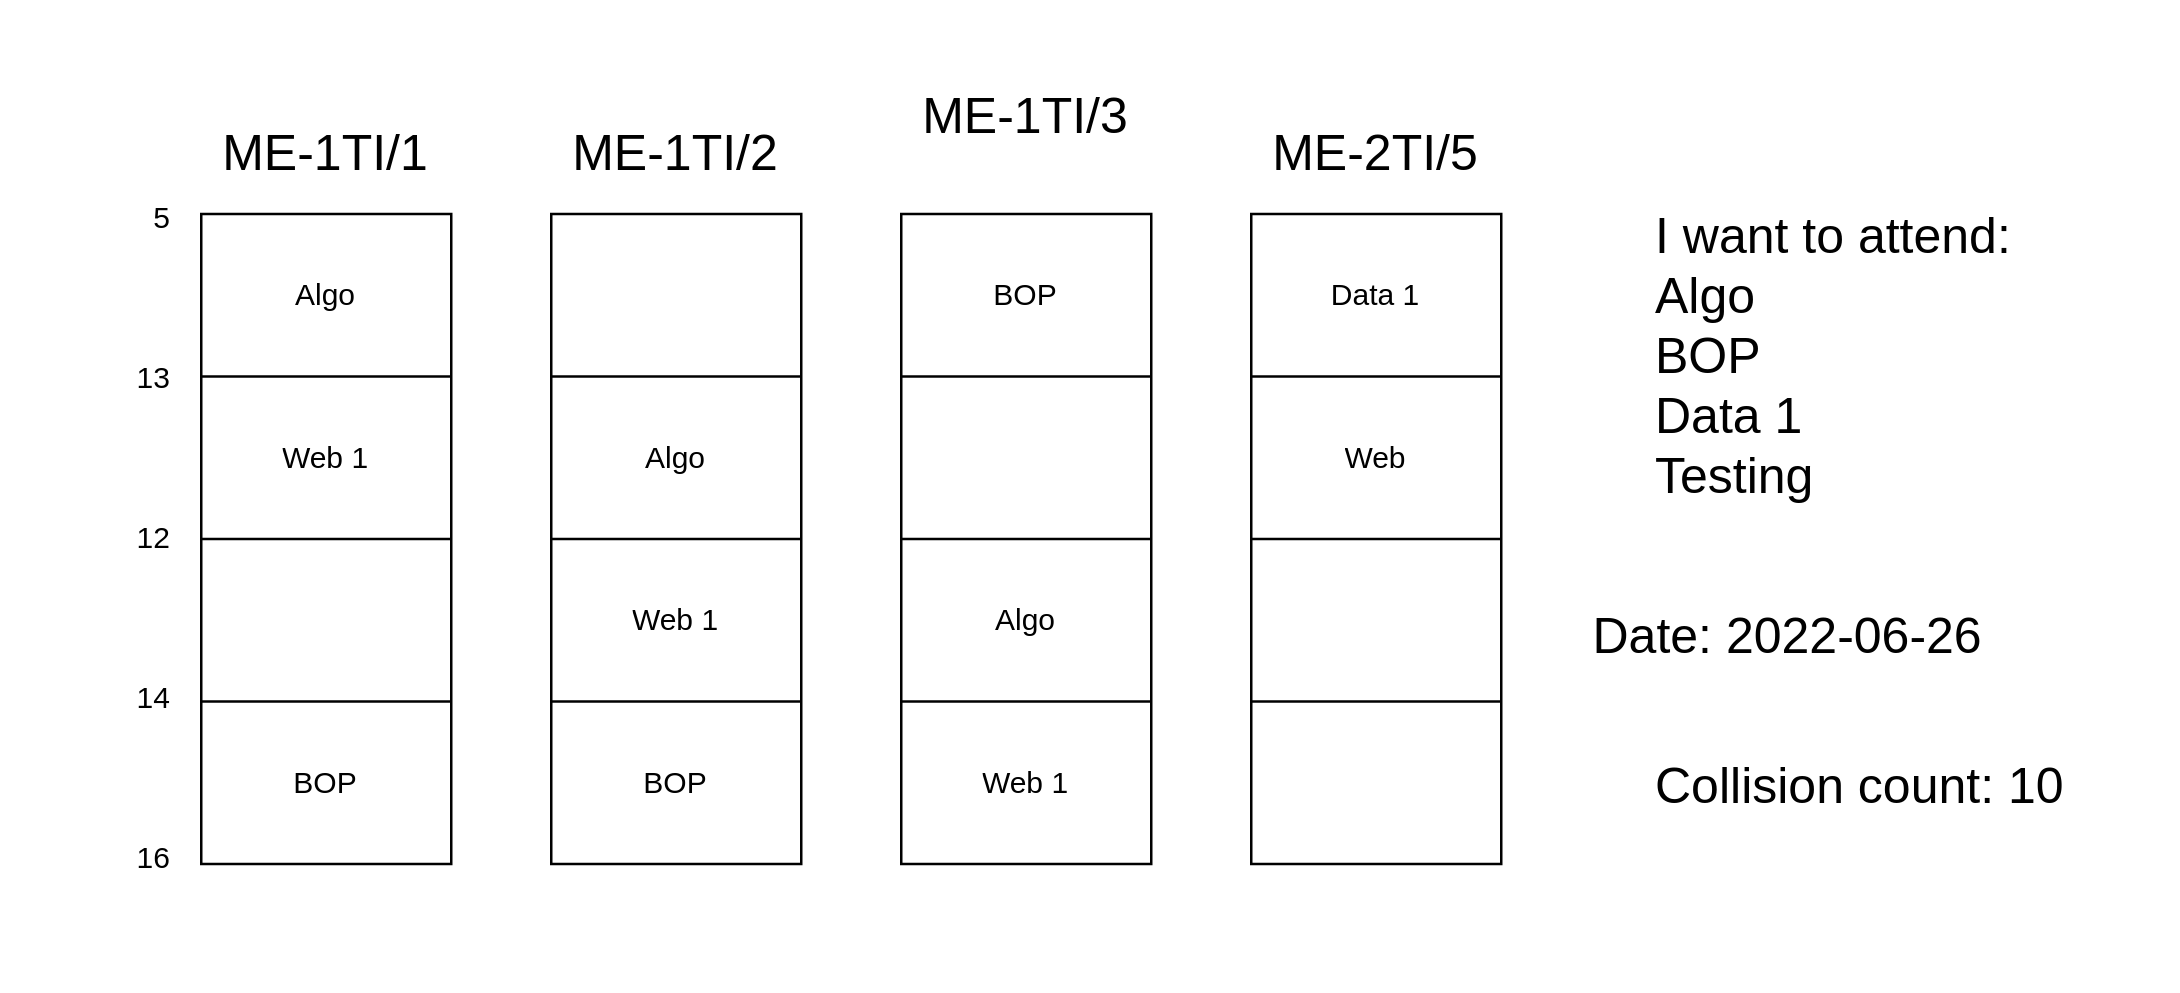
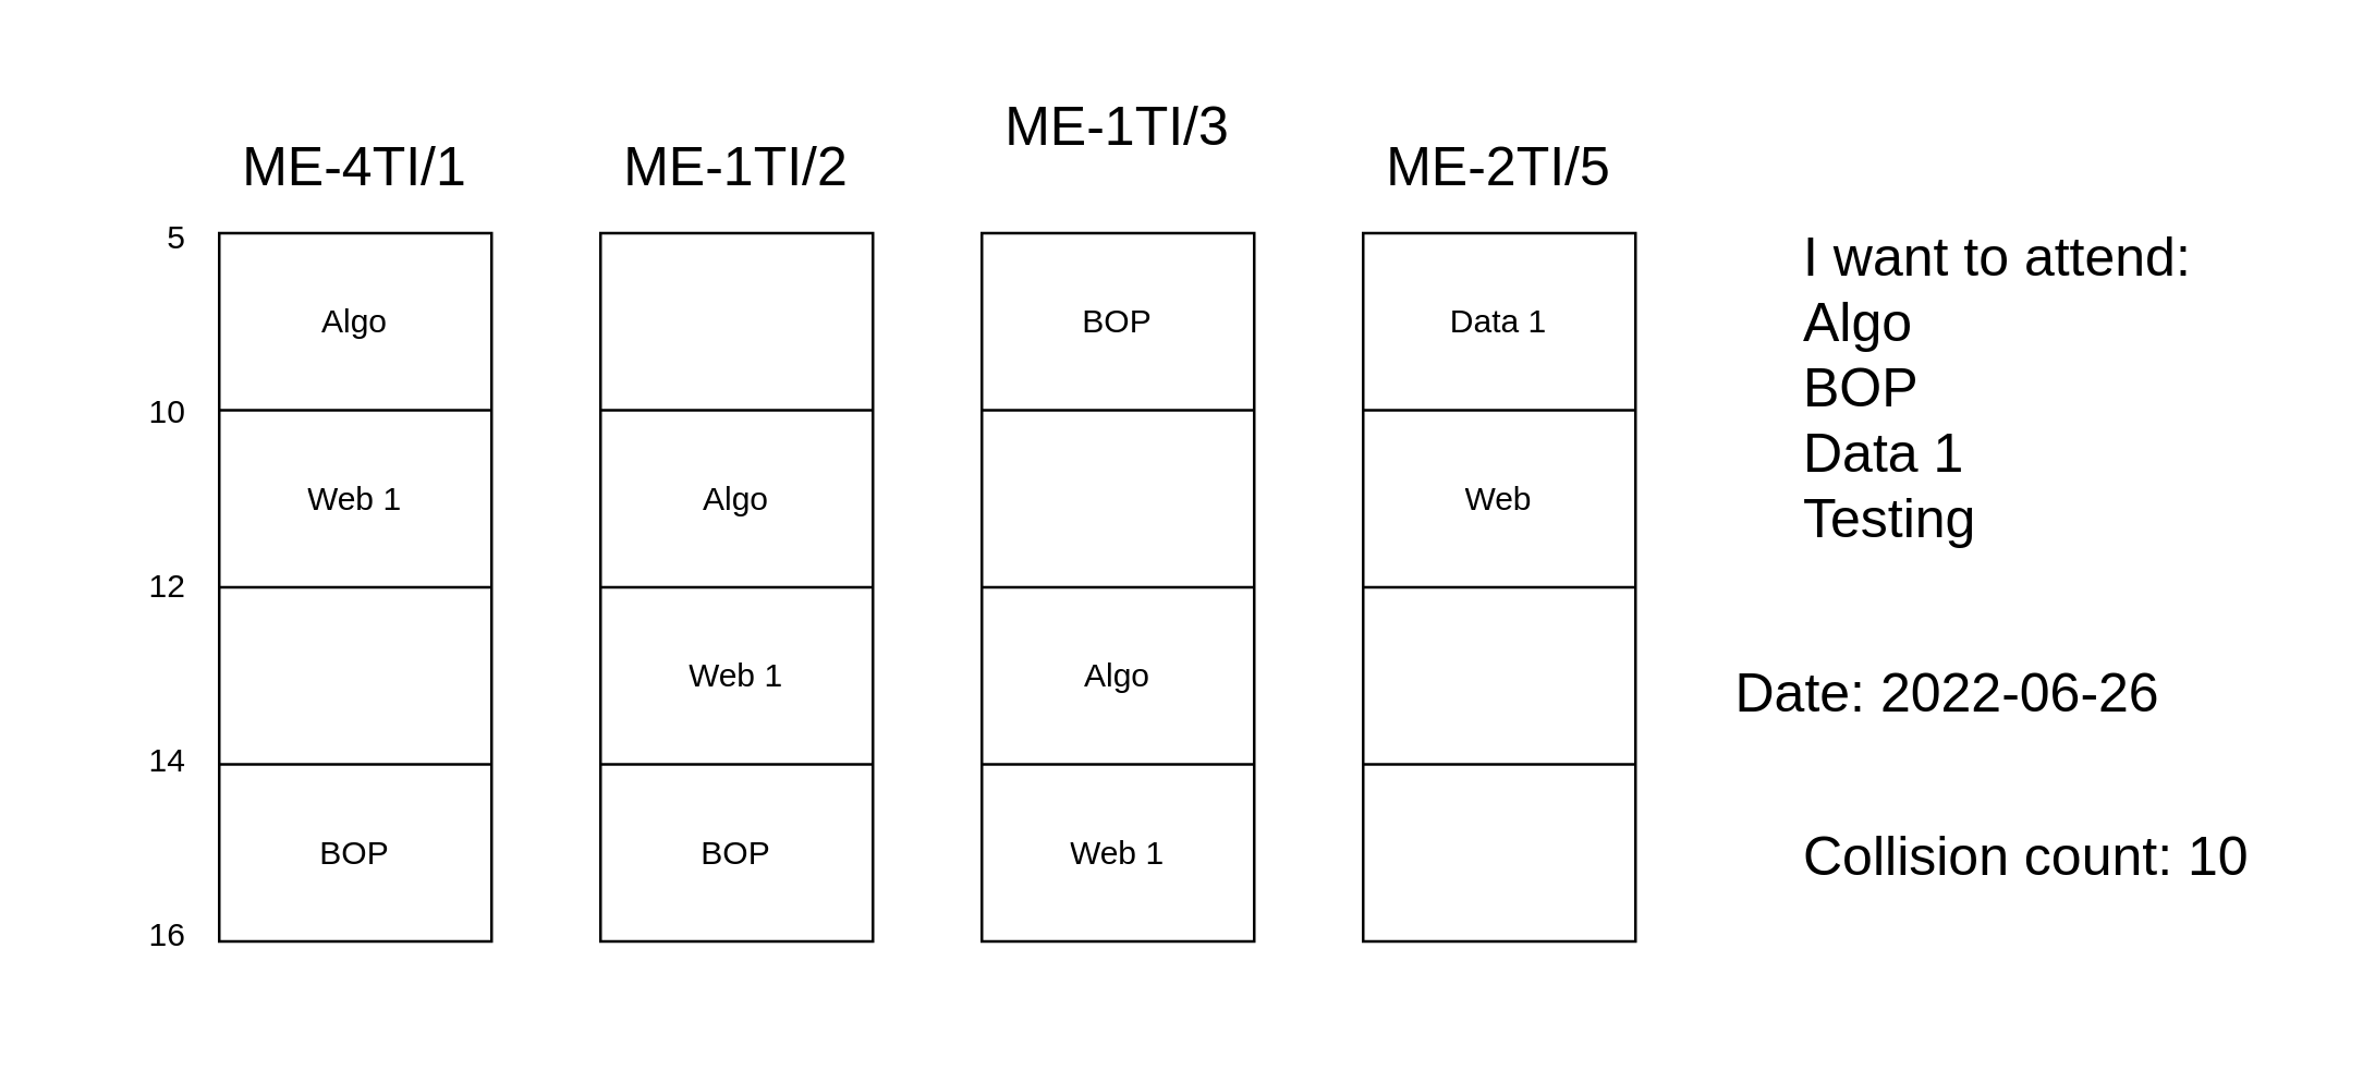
  <mxCell id="0" />
  <mxCell id="1" parent="0" />
  <mxCell id="2" value="" style="shape=table;html=1;whiteSpace=wrap;startSize=0;container=1;collapsible=0;childLayout=tableLayout;strokeWidth=0;fillColor=none;align=right;strokeColor=none;" parent="1" vertex="1"><mxGeometry y="55" width="60" height="320" as="geometry" x="20" /></mxCell>
  <mxCell id="3" style="shape=tableRow;horizontal=0;startSize=0;swimlaneHead=0;swimlaneBody=0;top=0;left=0;bottom=0;right=0;collapsible=0;dropTarget=0;fillColor=none;points=[[0,0.5],[1,0.5]];portConstraint=eastwest;" parent="2" vertex="1"><mxGeometry width="60" height="64" as="geometry" /></mxCell>
  <mxCell id="4" value="5" style="shape=partialRectangle;html=1;whiteSpace=wrap;connectable=0;fillColor=none;top=0;left=0;bottom=0;right=0;overflow=hidden;align=right;spacingRight=10;" parent="3" vertex="1"><mxGeometry width="60" height="64" as="geometry"><mxRectangle width="60" height="64" as="alternateBounds" /></mxGeometry></mxCell>
  <mxCell id="5" value="" style="shape=tableRow;horizontal=0;startSize=0;swimlaneHead=0;swimlaneBody=0;top=0;left=0;bottom=0;right=0;collapsible=0;dropTarget=0;fillColor=none;points=[[0,0.5],[1,0.5]];portConstraint=eastwest;" parent="2" vertex="1"><mxGeometry y="64" width="60" height="64" as="geometry" /></mxCell>
- <mxCell id="6" value="13" style="shape=partialRectangle;html=1;whiteSpace=wrap;connectable=0;fillColor=none;top=0;left=0;bottom=0;right=0;overflow=hidden;spacingRight=10;align=right;" parent="5" vertex="1"><mxGeometry width="60" height="64" as="geometry"><mxRectangle width="60" height="64" as="alternateBounds" /></mxGeometry></mxCell>
+ <mxCell id="6" value="10" style="shape=partialRectangle;html=1;whiteSpace=wrap;connectable=0;fillColor=none;top=0;left=0;bottom=0;right=0;overflow=hidden;spacingRight=10;align=right;" parent="5" vertex="1"><mxGeometry width="60" height="64" as="geometry"><mxRectangle width="60" height="64" as="alternateBounds" /></mxGeometry></mxCell>
  <mxCell id="7" value="" style="shape=tableRow;horizontal=0;startSize=0;swimlaneHead=0;swimlaneBody=0;top=0;left=0;bottom=0;right=0;collapsible=0;dropTarget=0;fillColor=none;points=[[0,0.5],[1,0.5]];portConstraint=eastwest;" parent="2" vertex="1"><mxGeometry y="128" width="60" height="64" as="geometry" /></mxCell>
  <mxCell id="8" value="12" style="shape=partialRectangle;html=1;whiteSpace=wrap;connectable=0;fillColor=none;top=0;left=0;bottom=0;right=0;overflow=hidden;spacingRight=10;align=right;" parent="7" vertex="1"><mxGeometry width="60" height="64" as="geometry"><mxRectangle width="60" height="64" as="alternateBounds" /></mxGeometry></mxCell>
  <mxCell id="9" value="" style="shape=tableRow;horizontal=0;startSize=0;swimlaneHead=0;swimlaneBody=0;top=0;left=0;bottom=0;right=0;collapsible=0;dropTarget=0;fillColor=none;points=[[0,0.5],[1,0.5]];portConstraint=eastwest;" parent="2" vertex="1"><mxGeometry y="192" width="60" height="64" as="geometry" /></mxCell>
  <mxCell id="10" value="14" style="shape=partialRectangle;html=1;whiteSpace=wrap;connectable=0;fillColor=none;top=0;left=0;bottom=0;right=0;overflow=hidden;spacingRight=10;align=right;" parent="9" vertex="1"><mxGeometry width="60" height="64" as="geometry"><mxRectangle width="60" height="64" as="alternateBounds" /></mxGeometry></mxCell>
  <mxCell id="11" style="shape=tableRow;horizontal=0;startSize=0;swimlaneHead=0;swimlaneBody=0;top=0;left=0;bottom=0;right=0;collapsible=0;dropTarget=0;fillColor=none;points=[[0,0.5],[1,0.5]];portConstraint=eastwest;" parent="2" vertex="1"><mxGeometry y="256" width="60" height="64" as="geometry" /></mxCell>
  <mxCell id="12" value="16" style="shape=partialRectangle;html=1;whiteSpace=wrap;connectable=0;fillColor=none;top=0;left=0;bottom=0;right=0;overflow=hidden;spacingRight=10;align=right;" parent="11" vertex="1"><mxGeometry width="60" height="64" as="geometry"><mxRectangle width="60" height="64" as="alternateBounds" /></mxGeometry></mxCell>
  <mxCell id="13" value="" style="shape=table;html=1;whiteSpace=wrap;startSize=0;container=1;collapsible=0;childLayout=tableLayout;" parent="1" vertex="1"><mxGeometry x="80" y="85" width="100" height="260" as="geometry" /></mxCell>
  <mxCell id="14" value="" style="shape=tableRow;horizontal=0;startSize=0;swimlaneHead=0;swimlaneBody=0;top=0;left=0;bottom=0;right=0;collapsible=0;dropTarget=0;fillColor=none;points=[[0,0.5],[1,0.5]];portConstraint=eastwest;" parent="13" vertex="1"><mxGeometry width="100" height="65" as="geometry" /></mxCell>
  <mxCell id="15" value="Algo" style="shape=partialRectangle;html=1;whiteSpace=wrap;connectable=0;fillColor=none;top=0;left=0;bottom=0;right=0;overflow=hidden;" parent="14" vertex="1"><mxGeometry width="100" height="65" as="geometry"><mxRectangle width="100" height="65" as="alternateBounds" /></mxGeometry></mxCell>
  <mxCell id="16" value="" style="shape=tableRow;horizontal=0;startSize=0;swimlaneHead=0;swimlaneBody=0;top=0;left=0;bottom=0;right=0;collapsible=0;dropTarget=0;fillColor=none;points=[[0,0.5],[1,0.5]];portConstraint=eastwest;" parent="13" vertex="1"><mxGeometry y="65" width="100" height="65" as="geometry" /></mxCell>
  <mxCell id="17" value="Web 1" style="shape=partialRectangle;html=1;whiteSpace=wrap;connectable=0;fillColor=none;top=0;left=0;bottom=0;right=0;overflow=hidden;" parent="16" vertex="1"><mxGeometry width="100" height="65" as="geometry"><mxRectangle width="100" height="65" as="alternateBounds" /></mxGeometry></mxCell>
  <mxCell id="18" value="" style="shape=tableRow;horizontal=0;startSize=0;swimlaneHead=0;swimlaneBody=0;top=0;left=0;bottom=0;right=0;collapsible=0;dropTarget=0;fillColor=none;points=[[0,0.5],[1,0.5]];portConstraint=eastwest;" parent="13" vertex="1"><mxGeometry y="130" width="100" height="65" as="geometry" /></mxCell>
  <mxCell id="19" value="" style="shape=partialRectangle;html=1;whiteSpace=wrap;connectable=0;fillColor=none;top=0;left=0;bottom=0;right=0;overflow=hidden;" parent="18" vertex="1"><mxGeometry width="100" height="65" as="geometry"><mxRectangle width="100" height="65" as="alternateBounds" /></mxGeometry></mxCell>
  <mxCell id="20" style="shape=tableRow;horizontal=0;startSize=0;swimlaneHead=0;swimlaneBody=0;top=0;left=0;bottom=0;right=0;collapsible=0;dropTarget=0;fillColor=none;points=[[0,0.5],[1,0.5]];portConstraint=eastwest;" parent="13" vertex="1"><mxGeometry y="195" width="100" height="65" as="geometry" /></mxCell>
  <mxCell id="21" value="BOP" style="shape=partialRectangle;html=1;whiteSpace=wrap;connectable=0;fillColor=none;top=0;left=0;bottom=0;right=0;overflow=hidden;" parent="20" vertex="1"><mxGeometry width="100" height="65" as="geometry"><mxRectangle width="100" height="65" as="alternateBounds" /></mxGeometry></mxCell>
- <mxCell id="22" value="&lt;font style=&quot;font-size: 20px;&quot;&gt;ME-1TI/1&lt;/font&gt;" style="text;html=1;strokeColor=none;fillColor=none;align=center;verticalAlign=middle;whiteSpace=wrap;rounded=0;fontFamily=Helvetica;fontSize=12;fontColor=default;" parent="1" vertex="1"><mxGeometry x="80" y="35" width="100" height="50" as="geometry" /></mxCell>
+ <mxCell id="22" value="&lt;font style=&quot;font-size: 20px;&quot;&gt;ME-4TI/1&lt;/font&gt;" style="text;html=1;strokeColor=none;fillColor=none;align=center;verticalAlign=middle;whiteSpace=wrap;rounded=0;fontFamily=Helvetica;fontSize=12;fontColor=default;" parent="1" vertex="1"><mxGeometry x="80" y="35" width="100" height="50" as="geometry" /></mxCell>
  <mxCell id="23" value="" style="shape=table;html=1;whiteSpace=wrap;startSize=0;container=1;collapsible=0;childLayout=tableLayout;" parent="1" vertex="1"><mxGeometry x="220" y="85" width="100" height="260" as="geometry" /></mxCell>
  <mxCell id="24" value="" style="shape=tableRow;horizontal=0;startSize=0;swimlaneHead=0;swimlaneBody=0;top=0;left=0;bottom=0;right=0;collapsible=0;dropTarget=0;fillColor=none;points=[[0,0.5],[1,0.5]];portConstraint=eastwest;" parent="23" vertex="1"><mxGeometry width="100" height="65" as="geometry" /></mxCell>
  <mxCell id="25" value="" style="shape=partialRectangle;html=1;whiteSpace=wrap;connectable=0;fillColor=none;top=0;left=0;bottom=0;right=0;overflow=hidden;" parent="24" vertex="1"><mxGeometry width="100" height="65" as="geometry"><mxRectangle width="100" height="65" as="alternateBounds" /></mxGeometry></mxCell>
  <mxCell id="26" value="" style="shape=tableRow;horizontal=0;startSize=0;swimlaneHead=0;swimlaneBody=0;top=0;left=0;bottom=0;right=0;collapsible=0;dropTarget=0;fillColor=none;points=[[0,0.5],[1,0.5]];portConstraint=eastwest;" parent="23" vertex="1"><mxGeometry y="65" width="100" height="65" as="geometry" /></mxCell>
  <mxCell id="27" value="Algo" style="shape=partialRectangle;html=1;whiteSpace=wrap;connectable=0;fillColor=none;top=0;left=0;bottom=0;right=0;overflow=hidden;" parent="26" vertex="1"><mxGeometry width="100" height="65" as="geometry"><mxRectangle width="100" height="65" as="alternateBounds" /></mxGeometry></mxCell>
  <mxCell id="28" value="" style="shape=tableRow;horizontal=0;startSize=0;swimlaneHead=0;swimlaneBody=0;top=0;left=0;bottom=0;right=0;collapsible=0;dropTarget=0;fillColor=none;points=[[0,0.5],[1,0.5]];portConstraint=eastwest;" parent="23" vertex="1"><mxGeometry y="130" width="100" height="65" as="geometry" /></mxCell>
  <mxCell id="29" value="Web 1" style="shape=partialRectangle;html=1;whiteSpace=wrap;connectable=0;fillColor=none;top=0;left=0;bottom=0;right=0;overflow=hidden;" parent="28" vertex="1"><mxGeometry width="100" height="65" as="geometry"><mxRectangle width="100" height="65" as="alternateBounds" /></mxGeometry></mxCell>
  <mxCell id="30" style="shape=tableRow;horizontal=0;startSize=0;swimlaneHead=0;swimlaneBody=0;top=0;left=0;bottom=0;right=0;collapsible=0;dropTarget=0;fillColor=none;points=[[0,0.5],[1,0.5]];portConstraint=eastwest;" parent="23" vertex="1"><mxGeometry y="195" width="100" height="65" as="geometry" /></mxCell>
  <mxCell id="31" value="BOP" style="shape=partialRectangle;html=1;whiteSpace=wrap;connectable=0;fillColor=none;top=0;left=0;bottom=0;right=0;overflow=hidden;" parent="30" vertex="1"><mxGeometry width="100" height="65" as="geometry"><mxRectangle width="100" height="65" as="alternateBounds" /></mxGeometry></mxCell>
  <mxCell id="32" value="&lt;font style=&quot;font-size: 20px;&quot;&gt;ME-1TI/2&lt;/font&gt;" style="text;html=1;strokeColor=none;fillColor=none;align=center;verticalAlign=middle;whiteSpace=wrap;rounded=0;fontFamily=Helvetica;fontSize=12;fontColor=default;" parent="1" vertex="1"><mxGeometry x="220" y="35" width="100" height="50" as="geometry" /></mxCell>
  <mxCell id="33" value="" style="shape=table;html=1;whiteSpace=wrap;startSize=0;container=1;collapsible=0;childLayout=tableLayout;" parent="1" vertex="1"><mxGeometry x="360" y="85" width="100" height="260" as="geometry" /></mxCell>
  <mxCell id="34" value="" style="shape=tableRow;horizontal=0;startSize=0;swimlaneHead=0;swimlaneBody=0;top=0;left=0;bottom=0;right=0;collapsible=0;dropTarget=0;fillColor=none;points=[[0,0.5],[1,0.5]];portConstraint=eastwest;" parent="33" vertex="1"><mxGeometry width="100" height="65" as="geometry" /></mxCell>
  <mxCell id="35" value="BOP" style="shape=partialRectangle;html=1;whiteSpace=wrap;connectable=0;fillColor=none;top=0;left=0;bottom=0;right=0;overflow=hidden;" parent="34" vertex="1"><mxGeometry width="100" height="65" as="geometry"><mxRectangle width="100" height="65" as="alternateBounds" /></mxGeometry></mxCell>
  <mxCell id="36" value="" style="shape=tableRow;horizontal=0;startSize=0;swimlaneHead=0;swimlaneBody=0;top=0;left=0;bottom=0;right=0;collapsible=0;dropTarget=0;fillColor=none;points=[[0,0.5],[1,0.5]];portConstraint=eastwest;" parent="33" vertex="1"><mxGeometry y="65" width="100" height="65" as="geometry" /></mxCell>
  <mxCell id="37" value="" style="shape=partialRectangle;html=1;whiteSpace=wrap;connectable=0;fillColor=none;top=0;left=0;bottom=0;right=0;overflow=hidden;" parent="36" vertex="1"><mxGeometry width="100" height="65" as="geometry"><mxRectangle width="100" height="65" as="alternateBounds" /></mxGeometry></mxCell>
  <mxCell id="38" value="" style="shape=tableRow;horizontal=0;startSize=0;swimlaneHead=0;swimlaneBody=0;top=0;left=0;bottom=0;right=0;collapsible=0;dropTarget=0;fillColor=none;points=[[0,0.5],[1,0.5]];portConstraint=eastwest;" parent="33" vertex="1"><mxGeometry y="130" width="100" height="65" as="geometry" /></mxCell>
  <mxCell id="39" value="Algo" style="shape=partialRectangle;html=1;whiteSpace=wrap;connectable=0;fillColor=none;top=0;left=0;bottom=0;right=0;overflow=hidden;" parent="38" vertex="1"><mxGeometry width="100" height="65" as="geometry"><mxRectangle width="100" height="65" as="alternateBounds" /></mxGeometry></mxCell>
  <mxCell id="40" style="shape=tableRow;horizontal=0;startSize=0;swimlaneHead=0;swimlaneBody=0;top=0;left=0;bottom=0;right=0;collapsible=0;dropTarget=0;fillColor=none;points=[[0,0.5],[1,0.5]];portConstraint=eastwest;" parent="33" vertex="1"><mxGeometry y="195" width="100" height="65" as="geometry" /></mxCell>
  <mxCell id="41" value="Web 1" style="shape=partialRectangle;html=1;whiteSpace=wrap;connectable=0;fillColor=none;top=0;left=0;bottom=0;right=0;overflow=hidden;" parent="40" vertex="1"><mxGeometry width="100" height="65" as="geometry"><mxRectangle width="100" height="65" as="alternateBounds" /></mxGeometry></mxCell>
  <mxCell id="42" value="&lt;font style=&quot;font-size: 20px;&quot;&gt;ME-1TI/3&lt;/font&gt;" style="text;html=1;strokeColor=none;fillColor=none;align=center;verticalAlign=middle;whiteSpace=wrap;rounded=0;fontFamily=Helvetica;fontSize=12;fontColor=default;" parent="1" vertex="1"><mxGeometry x="360" y="20" width="100" height="50" as="geometry" /></mxCell>
  <mxCell id="43" value="" style="shape=table;html=1;whiteSpace=wrap;startSize=0;container=1;collapsible=0;childLayout=tableLayout;" parent="1" vertex="1"><mxGeometry x="500" y="85" width="100" height="260" as="geometry" /></mxCell>
  <mxCell id="44" value="" style="shape=tableRow;horizontal=0;startSize=0;swimlaneHead=0;swimlaneBody=0;top=0;left=0;bottom=0;right=0;collapsible=0;dropTarget=0;fillColor=none;points=[[0,0.5],[1,0.5]];portConstraint=eastwest;" parent="43" vertex="1"><mxGeometry width="100" height="65" as="geometry" /></mxCell>
  <mxCell id="45" value="Data 1" style="shape=partialRectangle;html=1;whiteSpace=wrap;connectable=0;fillColor=none;top=0;left=0;bottom=0;right=0;overflow=hidden;" parent="44" vertex="1"><mxGeometry width="100" height="65" as="geometry"><mxRectangle width="100" height="65" as="alternateBounds" /></mxGeometry></mxCell>
  <mxCell id="46" value="" style="shape=tableRow;horizontal=0;startSize=0;swimlaneHead=0;swimlaneBody=0;top=0;left=0;bottom=0;right=0;collapsible=0;dropTarget=0;fillColor=none;points=[[0,0.5],[1,0.5]];portConstraint=eastwest;" parent="43" vertex="1"><mxGeometry y="65" width="100" height="65" as="geometry" /></mxCell>
  <mxCell id="47" value="Web" style="shape=partialRectangle;html=1;whiteSpace=wrap;connectable=0;fillColor=none;top=0;left=0;bottom=0;right=0;overflow=hidden;" parent="46" vertex="1"><mxGeometry width="100" height="65" as="geometry"><mxRectangle width="100" height="65" as="alternateBounds" /></mxGeometry></mxCell>
  <mxCell id="48" value="" style="shape=tableRow;horizontal=0;startSize=0;swimlaneHead=0;swimlaneBody=0;top=0;left=0;bottom=0;right=0;collapsible=0;dropTarget=0;fillColor=none;points=[[0,0.5],[1,0.5]];portConstraint=eastwest;" parent="43" vertex="1"><mxGeometry y="130" width="100" height="65" as="geometry" /></mxCell>
  <mxCell id="49" value="" style="shape=partialRectangle;html=1;whiteSpace=wrap;connectable=0;fillColor=none;top=0;left=0;bottom=0;right=0;overflow=hidden;" parent="48" vertex="1"><mxGeometry width="100" height="65" as="geometry"><mxRectangle width="100" height="65" as="alternateBounds" /></mxGeometry></mxCell>
  <mxCell id="50" style="shape=tableRow;horizontal=0;startSize=0;swimlaneHead=0;swimlaneBody=0;top=0;left=0;bottom=0;right=0;collapsible=0;dropTarget=0;fillColor=none;points=[[0,0.5],[1,0.5]];portConstraint=eastwest;" parent="43" vertex="1"><mxGeometry y="195" width="100" height="65" as="geometry" /></mxCell>
  <mxCell id="51" value="" style="shape=partialRectangle;html=1;whiteSpace=wrap;connectable=0;fillColor=none;top=0;left=0;bottom=0;right=0;overflow=hidden;" parent="50" vertex="1"><mxGeometry width="100" height="65" as="geometry"><mxRectangle width="100" height="65" as="alternateBounds" /></mxGeometry></mxCell>
  <mxCell id="52" value="&lt;font style=&quot;font-size: 20px;&quot;&gt;ME-2TI/5&lt;/font&gt;" style="text;html=1;strokeColor=none;fillColor=none;align=center;verticalAlign=middle;whiteSpace=wrap;rounded=0;fontFamily=Helvetica;fontSize=12;fontColor=default;" parent="1" vertex="1"><mxGeometry x="500" y="35" width="100" height="50" as="geometry" /></mxCell>
  <mxCell id="53" value="I want to attend:&lt;br&gt;Algo&lt;br&gt;BOP&lt;br&gt;Data 1&lt;br&gt;Testing" style="text;html=1;strokeColor=none;fillColor=none;align=left;verticalAlign=top;whiteSpace=wrap;rounded=0;fontSize=20;" parent="1" vertex="1"><mxGeometry x="660" y="75" width="190" height="140" as="geometry" /></mxCell>
  <mxCell id="54" value="Date:&amp;nbsp;2022-06-26" style="text;html=1;strokeColor=none;fillColor=none;align=left;verticalAlign=top;whiteSpace=wrap;rounded=0;fontSize=20;" parent="1" vertex="1"><mxGeometry x="635" y="235" width="190" height="40" as="geometry" /></mxCell>
  <mxCell id="55" value="Collision count: 10" style="text;html=1;strokeColor=none;fillColor=none;align=left;verticalAlign=top;whiteSpace=wrap;rounded=0;fontSize=20;" parent="1" vertex="1"><mxGeometry x="660" y="295" width="190" height="40" as="geometry" /></mxCell>
